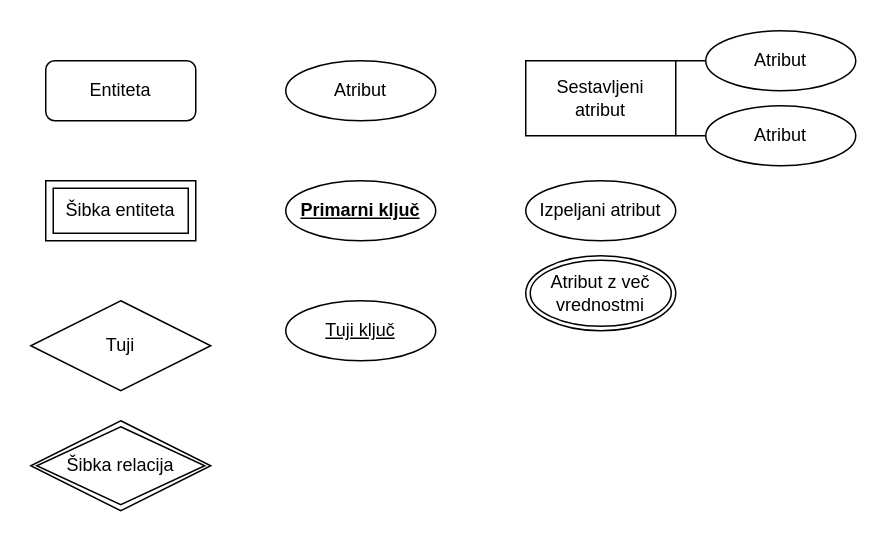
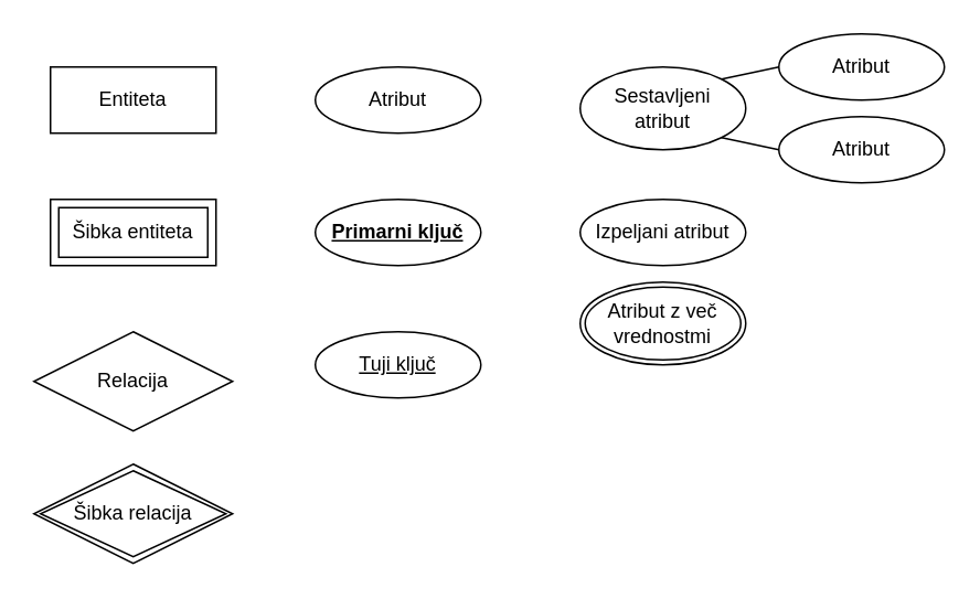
  <mxCell id="0" />
  <mxCell id="1" parent="0" />
  <mxCell id="2" value="" style="group" vertex="1" connectable="0" parent="1"><mxGeometry x="20" y="20" width="550" height="320" as="geometry" /></mxCell>
- <mxCell id="3" value="Entiteta" style="whiteSpace=wrap;html=1;align=center;rounded=1;" parent="2" vertex="1"><mxGeometry x="10" y="20" width="100" height="40" as="geometry" /></mxCell>
+ <mxCell id="3" value="Entiteta" style="whiteSpace=wrap;html=1;align=center;" parent="2" vertex="1"><mxGeometry x="10" y="20" width="100" height="40" as="geometry" /></mxCell>
  <mxCell id="4" value="Šibka entiteta" style="shape=ext;margin=3;double=1;whiteSpace=wrap;html=1;align=center;" parent="2" vertex="1"><mxGeometry x="10" y="100" width="100" height="40" as="geometry" /></mxCell>
  <mxCell id="5" value="Atribut" style="ellipse;whiteSpace=wrap;html=1;align=center;" parent="2" vertex="1"><mxGeometry x="170" y="20" width="100" height="40" as="geometry" /></mxCell>
- <mxCell id="6" value="Tuji" style="shape=rhombus;perimeter=rhombusPerimeter;whiteSpace=wrap;html=1;align=center;" parent="2" vertex="1"><mxGeometry y="180" width="120" height="60" as="geometry" /></mxCell>
+ <mxCell id="6" value="Relacija" style="shape=rhombus;perimeter=rhombusPerimeter;whiteSpace=wrap;html=1;align=center;" parent="2" vertex="1"><mxGeometry y="180" width="120" height="60" as="geometry" /></mxCell>
  <mxCell id="7" value="Šibka relacija" style="shape=rhombus;double=1;perimeter=rhombusPerimeter;whiteSpace=wrap;html=1;align=center;" parent="2" vertex="1"><mxGeometry y="260" width="120" height="60" as="geometry" /></mxCell>
  <mxCell id="8" value="Atribut z več&lt;br&gt;vrednostmi" style="ellipse;shape=doubleEllipse;margin=3;whiteSpace=wrap;html=1;align=center;" parent="2" vertex="1"><mxGeometry x="330" y="150" width="100" height="50" as="geometry" /></mxCell>
  <mxCell id="9" value="Izpeljani atribut" style="ellipse;whiteSpace=wrap;html=1;align=center;dashed=0;" parent="2" vertex="1"><mxGeometry x="330" y="100" width="100" height="40" as="geometry" /></mxCell>
- <mxCell id="10" value="Sestavljeni&lt;br&gt;atribut" style="whiteSpace=wrap;html=1;align=center;rounded=0;" vertex="1" parent="2"><mxGeometry x="330" y="20" width="100" height="50" as="geometry" /></mxCell>
+ <mxCell id="10" value="Sestavljeni&lt;br&gt;atribut" style="ellipse;whiteSpace=wrap;html=1;align=center;" vertex="1" parent="2"><mxGeometry x="330" y="20" width="100" height="50" as="geometry" /></mxCell>
  <mxCell id="11" value="Atribut" style="ellipse;whiteSpace=wrap;html=1;align=center;" vertex="1" parent="2"><mxGeometry x="450" width="100" height="40" as="geometry" /></mxCell>
  <mxCell id="12" value="Atribut" style="ellipse;whiteSpace=wrap;html=1;align=center;" vertex="1" parent="2"><mxGeometry x="450" y="50" width="100" height="40" as="geometry" /></mxCell>
  <mxCell id="13" value="" style="endArrow=none;html=1;rounded=0;entryX=0;entryY=0.5;entryDx=0;entryDy=0;exitX=1;exitY=0;exitDx=0;exitDy=0;" edge="1" parent="2" source="10" target="11"><mxGeometry width="50" height="50" relative="1" as="geometry"><mxPoint x="390" y="220" as="sourcePoint" /><mxPoint x="440" y="170" as="targetPoint" /></mxGeometry></mxCell>
  <mxCell id="14" value="" style="endArrow=none;html=1;rounded=0;entryX=0;entryY=0.5;entryDx=0;entryDy=0;exitX=1;exitY=1;exitDx=0;exitDy=0;" edge="1" parent="2" source="10" target="12"><mxGeometry width="50" height="50" relative="1" as="geometry"><mxPoint x="390" y="220" as="sourcePoint" /><mxPoint x="440" y="170" as="targetPoint" /></mxGeometry></mxCell>
  <mxCell id="15" value="&lt;b&gt;&lt;u&gt;Primarni ključ&lt;/u&gt;&lt;/b&gt;" style="ellipse;whiteSpace=wrap;html=1;align=center;" vertex="1" parent="2"><mxGeometry x="170" y="100" width="100" height="40" as="geometry" /></mxCell>
  <mxCell id="16" value="&lt;u&gt;Tuji ključ&lt;/u&gt;" style="ellipse;whiteSpace=wrap;html=1;align=center;" vertex="1" parent="2"><mxGeometry x="170" y="180" width="100" height="40" as="geometry" /></mxCell>
